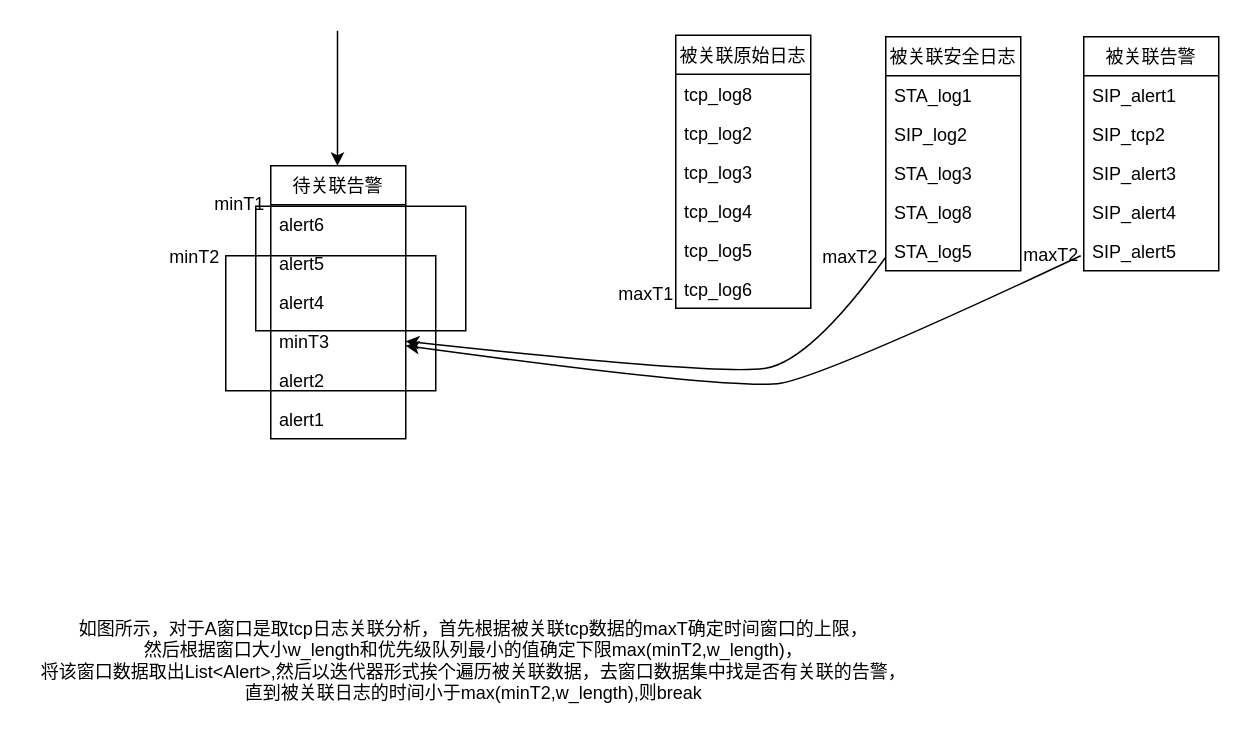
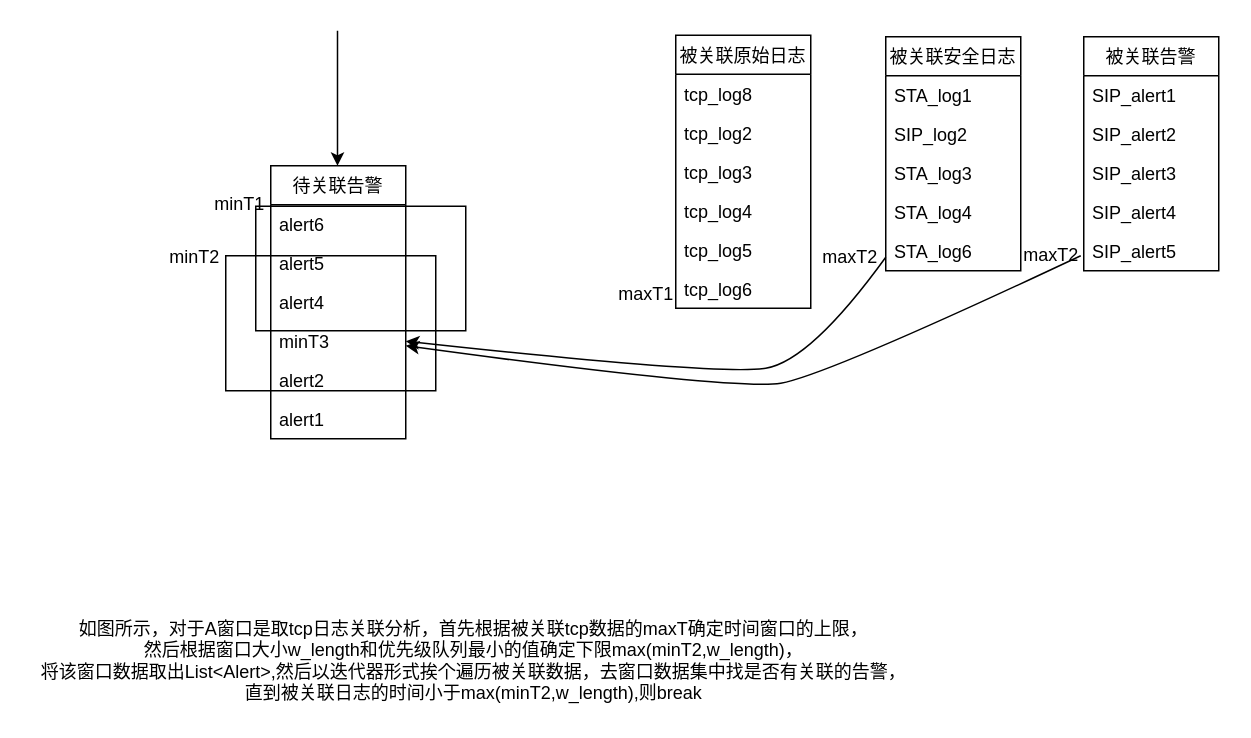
  <mxCell id="0" />
  <mxCell id="1" parent="0" />
  <mxCell id="2" value="待关联告警" style="swimlane;fontStyle=0;childLayout=stackLayout;horizontal=1;startSize=26;fillColor=none;horizontalStack=0;resizeParent=1;resizeParentMax=0;resizeLast=0;collapsible=1;marginBottom=0;" vertex="1" parent="1"><mxGeometry x="180" y="110" width="90" height="182" as="geometry" /></mxCell>
  <mxCell id="3" value="alert6" style="text;strokeColor=none;fillColor=none;align=left;verticalAlign=top;spacingLeft=4;spacingRight=4;overflow=hidden;rotatable=0;points=[[0,0.5],[1,0.5]];portConstraint=eastwest;" vertex="1" parent="2"><mxGeometry y="26" width="90" height="26" as="geometry" /></mxCell>
  <mxCell id="4" value="alert5" style="text;strokeColor=none;fillColor=none;align=left;verticalAlign=top;spacingLeft=4;spacingRight=4;overflow=hidden;rotatable=0;points=[[0,0.5],[1,0.5]];portConstraint=eastwest;" vertex="1" parent="2"><mxGeometry y="52" width="90" height="26" as="geometry" /></mxCell>
  <mxCell id="5" value="alert4" style="text;strokeColor=none;fillColor=none;align=left;verticalAlign=top;spacingLeft=4;spacingRight=4;overflow=hidden;rotatable=0;points=[[0,0.5],[1,0.5]];portConstraint=eastwest;" vertex="1" parent="2"><mxGeometry y="78" width="90" height="26" as="geometry" /></mxCell>
  <mxCell id="6" value="minT3" style="text;strokeColor=none;fillColor=none;align=left;verticalAlign=top;spacingLeft=4;spacingRight=4;overflow=hidden;rotatable=0;points=[[0,0.5],[1,0.5]];portConstraint=eastwest;" vertex="1" parent="2"><mxGeometry y="104" width="90" height="26" as="geometry" /></mxCell>
  <mxCell id="7" value="alert2" style="text;strokeColor=none;fillColor=none;align=left;verticalAlign=top;spacingLeft=4;spacingRight=4;overflow=hidden;rotatable=0;points=[[0,0.5],[1,0.5]];portConstraint=eastwest;" vertex="1" parent="2"><mxGeometry y="130" width="90" height="26" as="geometry" /></mxCell>
  <mxCell id="8" value="alert1" style="text;strokeColor=none;fillColor=none;align=left;verticalAlign=top;spacingLeft=4;spacingRight=4;overflow=hidden;rotatable=0;points=[[0,0.5],[1,0.5]];portConstraint=eastwest;" vertex="1" parent="2"><mxGeometry y="156" width="90" height="26" as="geometry" /></mxCell>
  <mxCell id="9" value="" style="endArrow=classic;html=1;rounded=0;" edge="1" parent="1"><mxGeometry width="50" height="50" relative="1" as="geometry"><mxPoint x="224.5" y="20" as="sourcePoint" /><mxPoint x="224.5" y="110" as="targetPoint" /></mxGeometry></mxCell>
  <mxCell id="10" value="被关联原始日志" style="swimlane;fontStyle=0;childLayout=stackLayout;horizontal=1;startSize=26;fillColor=none;horizontalStack=0;resizeParent=1;resizeParentMax=0;resizeLast=0;collapsible=1;marginBottom=0;" vertex="1" parent="1"><mxGeometry x="450" y="23" width="90" height="182" as="geometry" /></mxCell>
  <mxCell id="11" value="tcp_log8" style="text;strokeColor=none;fillColor=none;align=left;verticalAlign=top;spacingLeft=4;spacingRight=4;overflow=hidden;rotatable=0;points=[[0,0.5],[1,0.5]];portConstraint=eastwest;" vertex="1" parent="10"><mxGeometry y="26" width="90" height="26" as="geometry" /></mxCell>
  <mxCell id="12" value="tcp_log2" style="text;strokeColor=none;fillColor=none;align=left;verticalAlign=top;spacingLeft=4;spacingRight=4;overflow=hidden;rotatable=0;points=[[0,0.5],[1,0.5]];portConstraint=eastwest;" vertex="1" parent="10"><mxGeometry y="52" width="90" height="26" as="geometry" /></mxCell>
  <mxCell id="13" value="tcp_log3" style="text;strokeColor=none;fillColor=none;align=left;verticalAlign=top;spacingLeft=4;spacingRight=4;overflow=hidden;rotatable=0;points=[[0,0.5],[1,0.5]];portConstraint=eastwest;" vertex="1" parent="10"><mxGeometry y="78" width="90" height="26" as="geometry" /></mxCell>
  <mxCell id="14" value="tcp_log4" style="text;strokeColor=none;fillColor=none;align=left;verticalAlign=top;spacingLeft=4;spacingRight=4;overflow=hidden;rotatable=0;points=[[0,0.5],[1,0.5]];portConstraint=eastwest;" vertex="1" parent="10"><mxGeometry y="104" width="90" height="26" as="geometry" /></mxCell>
  <mxCell id="15" value="tcp_log5" style="text;strokeColor=none;fillColor=none;align=left;verticalAlign=top;spacingLeft=4;spacingRight=4;overflow=hidden;rotatable=0;points=[[0,0.5],[1,0.5]];portConstraint=eastwest;" vertex="1" parent="10"><mxGeometry y="130" width="90" height="26" as="geometry" /></mxCell>
  <mxCell id="16" value="tcp_log6" style="text;strokeColor=none;fillColor=none;align=left;verticalAlign=top;spacingLeft=4;spacingRight=4;overflow=hidden;rotatable=0;points=[[0,0.5],[1,0.5]];portConstraint=eastwest;" vertex="1" parent="10"><mxGeometry y="156" width="90" height="26" as="geometry" /></mxCell>
  <mxCell id="17" value="maxT1" style="text;html=1;align=center;verticalAlign=middle;resizable=0;points=[];autosize=1;strokeColor=none;fillColor=none;" vertex="1" parent="1"><mxGeometry x="405" y="186" width="50" height="20" as="geometry" /></mxCell>
  <mxCell id="18" value="" style="rounded=0;whiteSpace=wrap;html=1;fillColor=none;" vertex="1" parent="1"><mxGeometry x="150" y="170" width="140" height="90" as="geometry" /></mxCell>
  <mxCell id="19" value="minT1" style="text;html=1;align=center;verticalAlign=middle;resizable=0;points=[];autosize=1;strokeColor=none;fillColor=none;" vertex="1" parent="1"><mxGeometry x="134" y="126" width="50" height="20" as="geometry" /></mxCell>
  <mxCell id="20" value="minT2" style="text;html=1;align=center;verticalAlign=middle;resizable=0;points=[];autosize=1;strokeColor=none;fillColor=none;" vertex="1" parent="1"><mxGeometry x="104" y="161" width="50" height="20" as="geometry" /></mxCell>
  <mxCell id="21" value="被关联安全日志" style="swimlane;fontStyle=0;childLayout=stackLayout;horizontal=1;startSize=26;fillColor=none;horizontalStack=0;resizeParent=1;resizeParentMax=0;resizeLast=0;collapsible=1;marginBottom=0;" vertex="1" parent="1"><mxGeometry x="590" y="24" width="90" height="156" as="geometry" /></mxCell>
  <mxCell id="22" value="STA_log1" style="text;strokeColor=none;fillColor=none;align=left;verticalAlign=top;spacingLeft=4;spacingRight=4;overflow=hidden;rotatable=0;points=[[0,0.5],[1,0.5]];portConstraint=eastwest;" vertex="1" parent="21"><mxGeometry y="26" width="90" height="26" as="geometry" /></mxCell>
  <mxCell id="23" value="SIP_log2" style="text;strokeColor=none;fillColor=none;align=left;verticalAlign=top;spacingLeft=4;spacingRight=4;overflow=hidden;rotatable=0;points=[[0,0.5],[1,0.5]];portConstraint=eastwest;" vertex="1" parent="21"><mxGeometry y="52" width="90" height="26" as="geometry" /></mxCell>
  <mxCell id="24" value="STA_log3" style="text;strokeColor=none;fillColor=none;align=left;verticalAlign=top;spacingLeft=4;spacingRight=4;overflow=hidden;rotatable=0;points=[[0,0.5],[1,0.5]];portConstraint=eastwest;" vertex="1" parent="21"><mxGeometry y="78" width="90" height="26" as="geometry" /></mxCell>
- <mxCell id="25" value="STA_log8" style="text;strokeColor=none;fillColor=none;align=left;verticalAlign=top;spacingLeft=4;spacingRight=4;overflow=hidden;rotatable=0;points=[[0,0.5],[1,0.5]];portConstraint=eastwest;" vertex="1" parent="21"><mxGeometry y="104" width="90" height="26" as="geometry" /></mxCell>
- <mxCell id="26" value="STA_log5" style="text;strokeColor=none;fillColor=none;align=left;verticalAlign=top;spacingLeft=4;spacingRight=4;overflow=hidden;rotatable=0;points=[[0,0.5],[1,0.5]];portConstraint=eastwest;" vertex="1" parent="21"><mxGeometry y="130" width="90" height="26" as="geometry" /></mxCell>
+ <mxCell id="25" value="STA_log4" style="text;strokeColor=none;fillColor=none;align=left;verticalAlign=top;spacingLeft=4;spacingRight=4;overflow=hidden;rotatable=0;points=[[0,0.5],[1,0.5]];portConstraint=eastwest;" vertex="1" parent="21"><mxGeometry y="104" width="90" height="26" as="geometry" /></mxCell>
+ <mxCell id="26" value="STA_log6" style="text;strokeColor=none;fillColor=none;align=left;verticalAlign=top;spacingLeft=4;spacingRight=4;overflow=hidden;rotatable=0;points=[[0,0.5],[1,0.5]];portConstraint=eastwest;" vertex="1" parent="21"><mxGeometry y="130" width="90" height="26" as="geometry" /></mxCell>
  <mxCell id="27" value="被关联告警" style="swimlane;fontStyle=0;childLayout=stackLayout;horizontal=1;startSize=26;fillColor=none;horizontalStack=0;resizeParent=1;resizeParentMax=0;resizeLast=0;collapsible=1;marginBottom=0;" vertex="1" parent="1"><mxGeometry x="722" y="24" width="90" height="156" as="geometry" /></mxCell>
  <mxCell id="28" value="SIP_alert1" style="text;strokeColor=none;fillColor=none;align=left;verticalAlign=top;spacingLeft=4;spacingRight=4;overflow=hidden;rotatable=0;points=[[0,0.5],[1,0.5]];portConstraint=eastwest;" vertex="1" parent="27"><mxGeometry y="26" width="90" height="26" as="geometry" /></mxCell>
- <mxCell id="29" value="SIP_tcp2" style="text;strokeColor=none;fillColor=none;align=left;verticalAlign=top;spacingLeft=4;spacingRight=4;overflow=hidden;rotatable=0;points=[[0,0.5],[1,0.5]];portConstraint=eastwest;" vertex="1" parent="27"><mxGeometry y="52" width="90" height="26" as="geometry" /></mxCell>
+ <mxCell id="29" value="SIP_alert2" style="text;strokeColor=none;fillColor=none;align=left;verticalAlign=top;spacingLeft=4;spacingRight=4;overflow=hidden;rotatable=0;points=[[0,0.5],[1,0.5]];portConstraint=eastwest;" vertex="1" parent="27"><mxGeometry y="52" width="90" height="26" as="geometry" /></mxCell>
  <mxCell id="30" value="SIP_alert3" style="text;strokeColor=none;fillColor=none;align=left;verticalAlign=top;spacingLeft=4;spacingRight=4;overflow=hidden;rotatable=0;points=[[0,0.5],[1,0.5]];portConstraint=eastwest;" vertex="1" parent="27"><mxGeometry y="78" width="90" height="26" as="geometry" /></mxCell>
  <mxCell id="31" value="SIP_alert4" style="text;strokeColor=none;fillColor=none;align=left;verticalAlign=top;spacingLeft=4;spacingRight=4;overflow=hidden;rotatable=0;points=[[0,0.5],[1,0.5]];portConstraint=eastwest;" vertex="1" parent="27"><mxGeometry y="104" width="90" height="26" as="geometry" /></mxCell>
  <mxCell id="32" value="SIP_alert5" style="text;strokeColor=none;fillColor=none;align=left;verticalAlign=top;spacingLeft=4;spacingRight=4;overflow=hidden;rotatable=0;points=[[0,0.5],[1,0.5]];portConstraint=eastwest;" vertex="1" parent="27"><mxGeometry y="130" width="90" height="26" as="geometry" /></mxCell>
  <mxCell id="33" value="maxT2" style="text;html=1;align=center;verticalAlign=middle;resizable=0;points=[];autosize=1;strokeColor=none;fillColor=none;" vertex="1" parent="1"><mxGeometry x="541" y="161" width="50" height="20" as="geometry" /></mxCell>
  <mxCell id="34" value="maxT2" style="text;html=1;align=center;verticalAlign=middle;resizable=0;points=[];autosize=1;strokeColor=none;fillColor=none;" vertex="1" parent="1"><mxGeometry x="675" y="160" width="50" height="20" as="geometry" /></mxCell>
  <mxCell id="35" value="" style="curved=1;endArrow=classic;html=1;rounded=0;entryX=1;entryY=0.5;entryDx=0;entryDy=0;" edge="1" parent="1" target="6"><mxGeometry width="50" height="50" relative="1" as="geometry"><mxPoint x="590" y="171" as="sourcePoint" /><mxPoint x="410" y="263" as="targetPoint" /><Array as="points"><mxPoint x="540" y="240" /><mxPoint x="480" y="250" /></Array></mxGeometry></mxCell>
  <mxCell id="36" value="" style="curved=1;endArrow=classic;html=1;rounded=0;" edge="1" parent="1"><mxGeometry width="50" height="50" relative="1" as="geometry"><mxPoint x="720" y="170" as="sourcePoint" /><mxPoint x="270" y="230" as="targetPoint" /><Array as="points"><mxPoint x="550" y="250" /><mxPoint x="490" y="260" /></Array></mxGeometry></mxCell>
  <mxCell id="37" value="" style="rounded=0;whiteSpace=wrap;html=1;fillColor=none;" vertex="1" parent="1"><mxGeometry x="170" y="137" width="140" height="83" as="geometry" /></mxCell>
  <mxCell id="38" value="如图所示，对于A窗口是取tcp日志关联分析，首先根据被关联tcp数据的maxT确定时间窗口的上限，&lt;br&gt;然后根据窗口大小w_length和优先级队列最小的值确定下限max(minT2,w_length)，&lt;br&gt;将该窗口数据取出List&amp;lt;Alert&amp;gt;,然后以迭代器形式挨个遍历被关联数据，去窗口数据集中找是否有关联的告警，&lt;br&gt;直到被关联日志的时间小于max(minT2,w_length),则break" style="text;html=1;align=center;verticalAlign=middle;resizable=0;points=[];autosize=1;strokeColor=none;fillColor=none;" vertex="1" parent="1"><mxGeometry x="20" y="410" width="590" height="60" as="geometry" /></mxCell>
